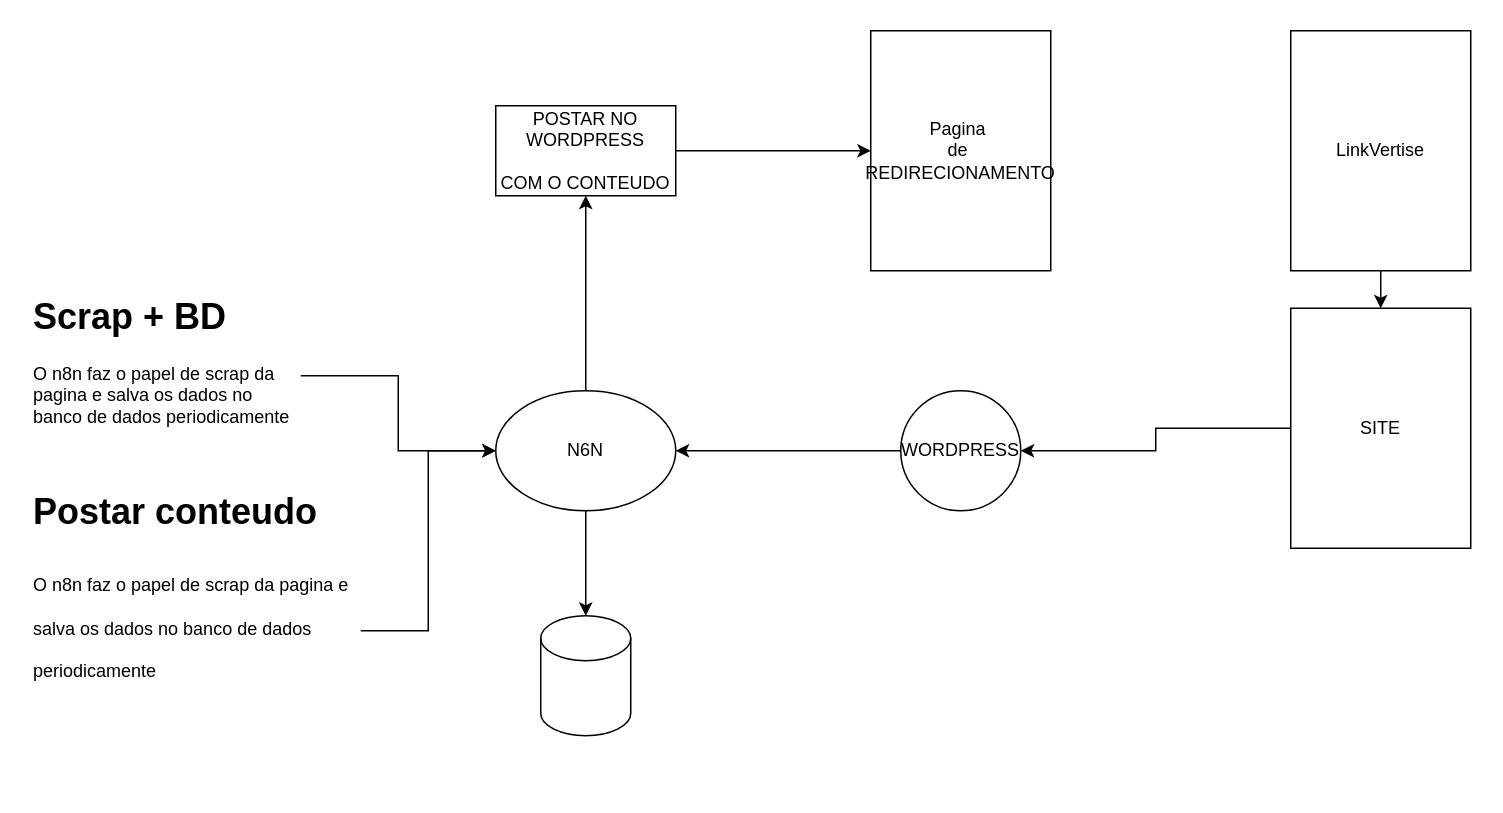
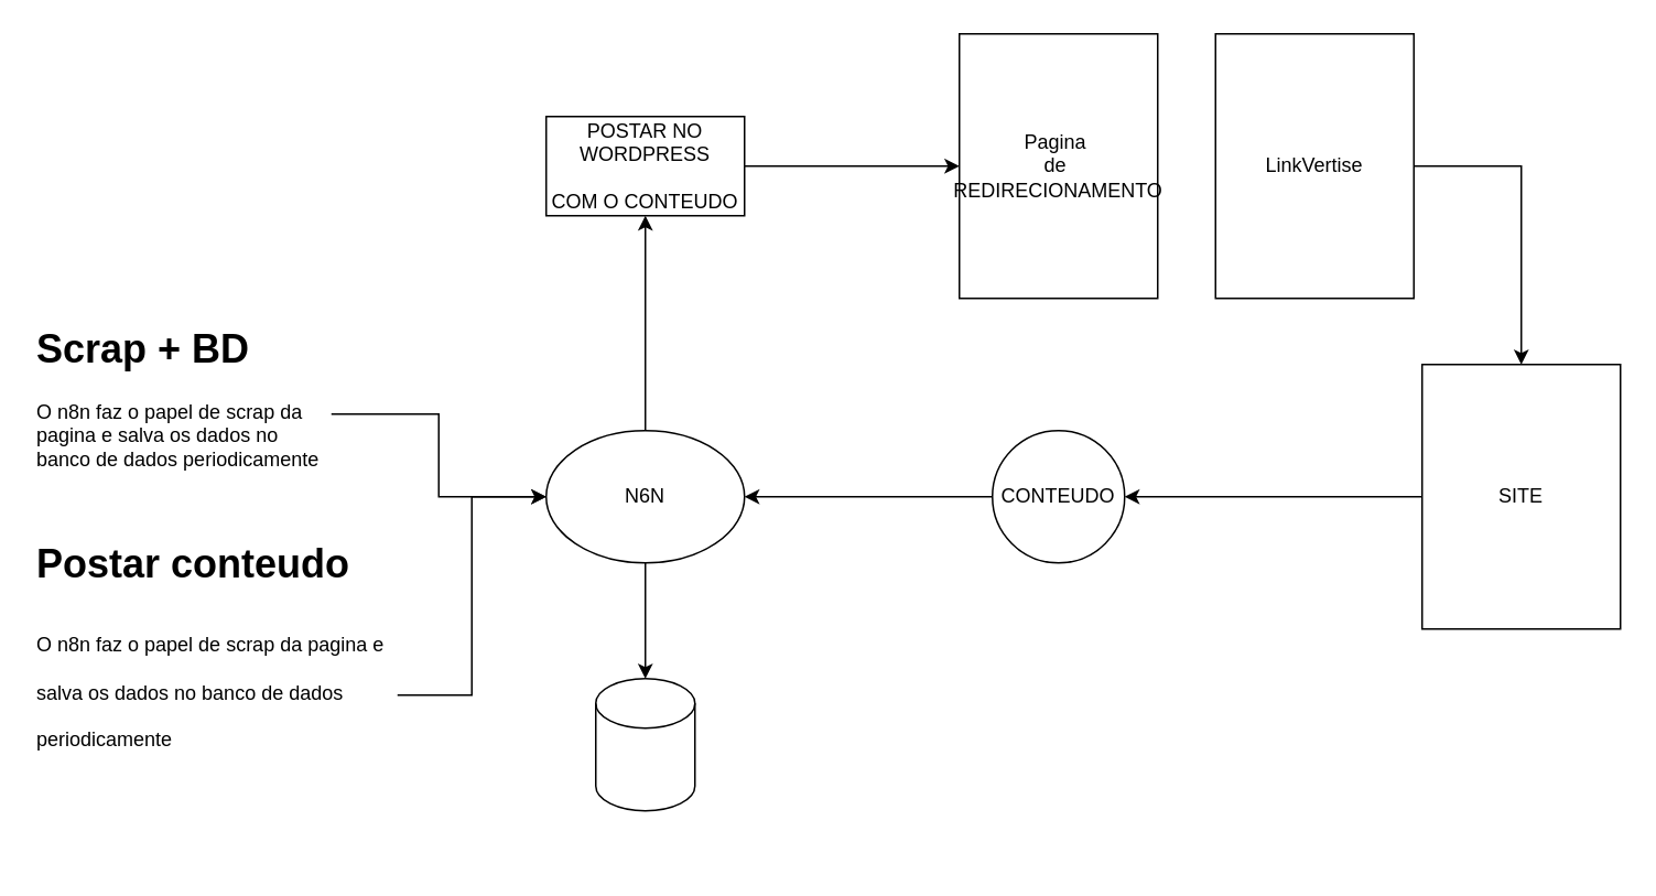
  <mxCell id="0" />
  <mxCell id="1" parent="0" />
  <mxCell id="2" value="Pagina&amp;nbsp;&lt;div&gt;de&amp;nbsp;&lt;/div&gt;&lt;div&gt;REDIRECIONAMENTO&lt;/div&gt;" style="rounded=0;whiteSpace=wrap;html=1;" parent="1" vertex="1"><mxGeometry x="580" y="20" width="120" height="160" as="geometry" /></mxCell>
  <mxCell id="3" style="edgeStyle=orthogonalEdgeStyle;rounded=0;orthogonalLoop=1;jettySize=auto;html=1;" edge="1" parent="1" source="5" target="6"><mxGeometry relative="1" as="geometry" /></mxCell>
  <mxCell id="4" value="" style="edgeStyle=orthogonalEdgeStyle;rounded=0;orthogonalLoop=1;jettySize=auto;html=1;" edge="1" parent="1" source="5" target="16"><mxGeometry relative="1" as="geometry" /></mxCell>
  <mxCell id="5" value="N6N" style="ellipse;whiteSpace=wrap;html=1;" parent="1" vertex="1"><mxGeometry x="330" y="260" width="120" height="80" as="geometry" /></mxCell>
  <mxCell id="6" value="" style="shape=cylinder3;whiteSpace=wrap;html=1;boundedLbl=1;backgroundOutline=1;size=15;" vertex="1" parent="1"><mxGeometry x="360" y="410" width="60" height="80" as="geometry" /></mxCell>
  <mxCell id="7" style="edgeStyle=orthogonalEdgeStyle;rounded=0;orthogonalLoop=1;jettySize=auto;html=1;" edge="1" parent="1" source="8" target="10"><mxGeometry relative="1" as="geometry" /></mxCell>
- <mxCell id="8" value="LinkVertise" style="rounded=0;whiteSpace=wrap;html=1;" vertex="1" parent="1"><mxGeometry x="860" y="20" width="120" height="160" as="geometry" /></mxCell>
+ <mxCell id="8" value="LinkVertise" style="rounded=0;whiteSpace=wrap;html=1;" vertex="1" parent="1"><mxGeometry x="735" y="20" width="120" height="160" as="geometry" /></mxCell>
  <mxCell id="9" value="" style="edgeStyle=orthogonalEdgeStyle;rounded=0;orthogonalLoop=1;jettySize=auto;html=1;" edge="1" parent="1" source="10" target="18"><mxGeometry relative="1" as="geometry" /></mxCell>
- <mxCell id="10" value="SITE" style="rounded=0;whiteSpace=wrap;html=1;" vertex="1" parent="1"><mxGeometry x="860" y="205" width="120" height="160" as="geometry" /></mxCell>
+ <mxCell id="10" value="SITE" style="rounded=0;whiteSpace=wrap;html=1;" vertex="1" parent="1"><mxGeometry x="860" y="220" width="120" height="160" as="geometry" /></mxCell>
  <mxCell id="11" style="edgeStyle=orthogonalEdgeStyle;rounded=0;orthogonalLoop=1;jettySize=auto;html=1;" edge="1" parent="1" source="12" target="5"><mxGeometry relative="1" as="geometry" /></mxCell>
  <mxCell id="12" value="&lt;h1 style=&quot;margin-top: 0px;&quot;&gt;Scrap + BD&lt;/h1&gt;&lt;p&gt;O n8n faz o papel de scrap da pagina e salva os dados no banco de dados periodicamente&lt;/p&gt;" style="text;html=1;whiteSpace=wrap;overflow=hidden;rounded=0;" vertex="1" parent="1"><mxGeometry x="20" y="190" width="180" height="120" as="geometry" /></mxCell>
  <mxCell id="13" style="edgeStyle=orthogonalEdgeStyle;rounded=0;orthogonalLoop=1;jettySize=auto;html=1;" edge="1" parent="1" source="14" target="5"><mxGeometry relative="1" as="geometry" /></mxCell>
  <mxCell id="14" value="&lt;h1 style=&quot;margin-top: 0px;&quot;&gt;&lt;span style=&quot;background-color: initial;&quot;&gt;Postar conteudo&lt;/span&gt;&lt;/h1&gt;&lt;h1 style=&quot;margin-top: 0px;&quot;&gt;&lt;span style=&quot;background-color: initial; font-size: 12px; font-weight: normal;&quot;&gt;O n8n faz o papel de scrap da pagina e salva os dados no banco de dados periodicamente&lt;/span&gt;&lt;br&gt;&lt;/h1&gt;" style="text;html=1;whiteSpace=wrap;overflow=hidden;rounded=0;" vertex="1" parent="1"><mxGeometry x="20" y="320" width="220" height="200" as="geometry" /></mxCell>
  <mxCell id="15" style="edgeStyle=orthogonalEdgeStyle;rounded=0;orthogonalLoop=1;jettySize=auto;html=1;" edge="1" parent="1" source="16" target="2"><mxGeometry relative="1" as="geometry" /></mxCell>
  <mxCell id="16" value="POSTAR NO WORDPRESS&lt;br&gt;&lt;br&gt;COM O CONTEUDO" style="whiteSpace=wrap;html=1;" vertex="1" parent="1"><mxGeometry x="330" y="70" width="120" height="60" as="geometry" /></mxCell>
  <mxCell id="17" style="edgeStyle=orthogonalEdgeStyle;rounded=0;orthogonalLoop=1;jettySize=auto;html=1;" edge="1" parent="1" source="18" target="5"><mxGeometry relative="1" as="geometry" /></mxCell>
- <mxCell id="18" value="WORDPRESS" style="ellipse;whiteSpace=wrap;html=1;rounded=0;" vertex="1" parent="1"><mxGeometry x="600" y="260" width="80" height="80" as="geometry" /></mxCell>
+ <mxCell id="18" value="CONTEUDO" style="ellipse;whiteSpace=wrap;html=1;rounded=0;" vertex="1" parent="1"><mxGeometry x="600" y="260" width="80" height="80" as="geometry" /></mxCell>
